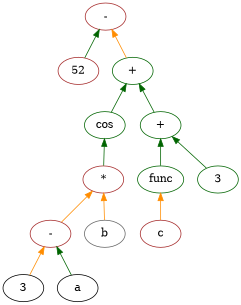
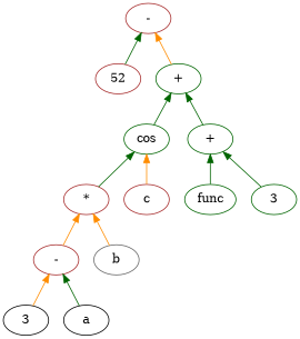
  digraph {
    rankdir=BT
    node [color=brown]
    edge [color=darkgreen]
    n1 [label=52]
    n2 [label="-"]
    n3 [color=black label=3]
    n4 [label="-"]
    n5 [label="*"]
    n6 [color=black label=a]
    n7 [color=darkgreen label=cos]
    n8 [color=gray40 label=b]
    n9 [color=darkgreen label="+"]
    n10 [label=c]
    n11 [color=darkgreen label=func]
    n12 [color=darkgreen label="+"]
    n13 [color=darkgreen label=3]
    n1 -> n2
    n3 -> n4 [color=darkorange]
    n4 -> n5 [color=darkorange]
    n5 -> n7
    n6 -> n4
    n7 -> n9
    n8 -> n5 [color=darkorange]
    n9 -> n2 [color=darkorange]
-   n10 -> n11 [color=darkorange]
+   n10 -> n7 [color=darkorange]
    n11 -> n12
    n12 -> n9
    n13 -> n12
  }
